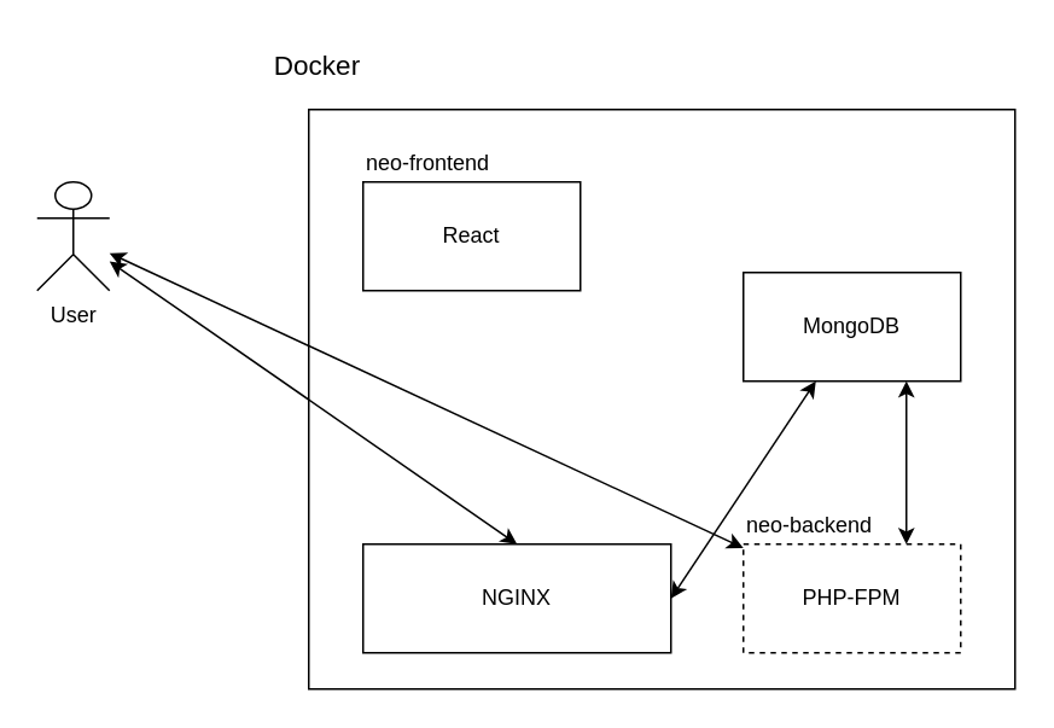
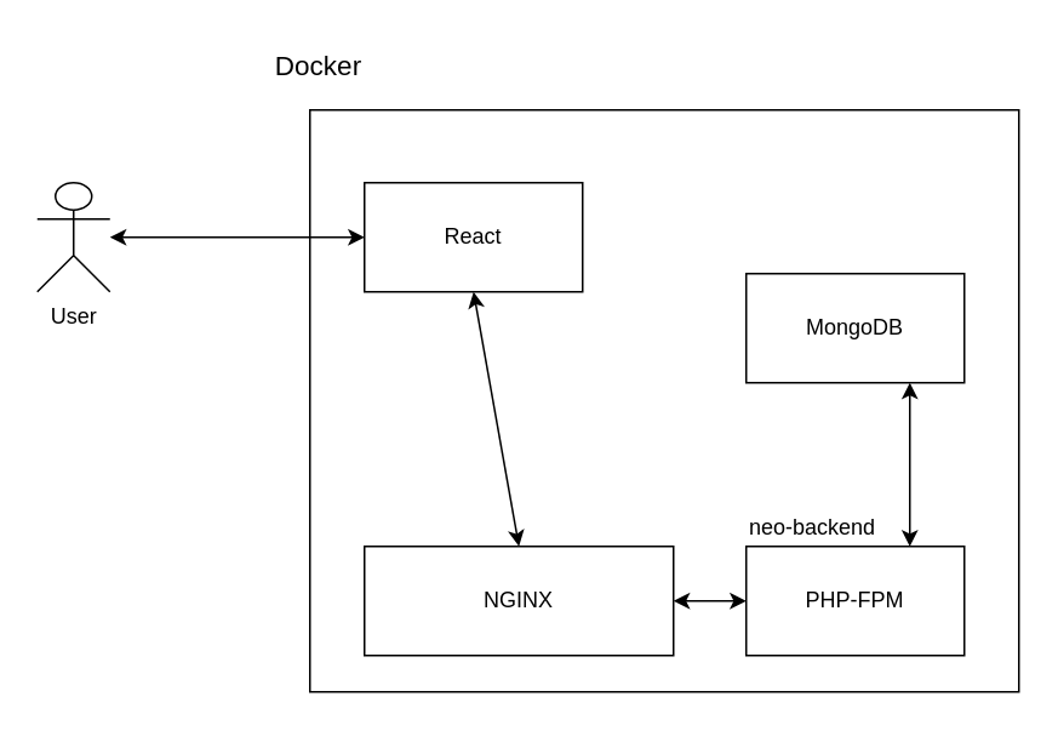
  <mxCell id="0" />
  <mxCell id="1" parent="0" />
  <mxCell id="2" value="" style="rounded=0;whiteSpace=wrap;html=1;" vertex="1" parent="1"><mxGeometry x="170" y="60" width="390" height="320" as="geometry" /></mxCell>
  <mxCell id="3" value="React" style="rounded=0;whiteSpace=wrap;html=1;" vertex="1" parent="1"><mxGeometry x="200" y="100" width="120" height="60" as="geometry" /></mxCell>
- <mxCell id="4" value="neo-frontend" style="text;html=1;strokeColor=none;fillColor=none;align=left;verticalAlign=middle;whiteSpace=wrap;rounded=0;" vertex="1" parent="1"><mxGeometry x="200" y="80" width="100" height="20" as="geometry" /></mxCell>
- <mxCell id="5" value="PHP-FPM" style="rounded=0;whiteSpace=wrap;html=1;dashed=1;" vertex="1" parent="1"><mxGeometry x="410" y="300" width="120" height="60" as="geometry" /></mxCell>
+ <mxCell id="5" value="PHP-FPM" style="rounded=0;whiteSpace=wrap;html=1;" vertex="1" parent="1"><mxGeometry x="410" y="300" width="120" height="60" as="geometry" /></mxCell>
  <mxCell id="6" value="neo-backend" style="text;html=1;strokeColor=none;fillColor=none;align=left;verticalAlign=middle;whiteSpace=wrap;rounded=0;" vertex="1" parent="1"><mxGeometry x="410" y="280" width="90" height="20" as="geometry" /></mxCell>
  <mxCell id="7" value="NGINX" style="rounded=0;whiteSpace=wrap;html=1;" vertex="1" parent="1"><mxGeometry x="200" y="300" width="170" height="60" as="geometry" /></mxCell>
- <mxCell id="8" value="" style="endArrow=classic;startArrow=classic;html=1;exitX=1;exitY=0.5;exitDx=0;exitDy=0;" edge="1" parent="1" source="7" target="11"><mxGeometry width="50" height="50" relative="1" as="geometry"><mxPoint x="370" y="200" as="sourcePoint" /><mxPoint x="420" y="150" as="targetPoint" /></mxGeometry></mxCell>
- <mxCell id="9" value="" style="endArrow=classic;startArrow=classic;html=1;exitX=0.5;exitY=0;exitDx=0;exitDy=0;" edge="1" parent="1" source="7" target="13"><mxGeometry width="50" height="50" relative="1" as="geometry"><mxPoint x="370" y="200" as="sourcePoint" /><mxPoint x="420" y="150" as="targetPoint" /></mxGeometry></mxCell>
+ <mxCell id="8" value="" style="endArrow=classic;startArrow=classic;html=1;entryX=0;entryY=0.5;entryDx=0;entryDy=0;exitX=1;exitY=0.5;exitDx=0;exitDy=0;" edge="1" parent="1" source="7" target="5"><mxGeometry width="50" height="50" relative="1" as="geometry"><mxPoint x="370" y="200" as="sourcePoint" /><mxPoint x="420" y="150" as="targetPoint" /></mxGeometry></mxCell>
+ <mxCell id="9" value="" style="endArrow=classic;startArrow=classic;html=1;exitX=0.5;exitY=0;exitDx=0;exitDy=0;entryX=0.5;entryY=1;entryDx=0;entryDy=0;" edge="1" parent="1" source="7" target="3"><mxGeometry width="50" height="50" relative="1" as="geometry"><mxPoint x="370" y="200" as="sourcePoint" /><mxPoint x="420" y="150" as="targetPoint" /></mxGeometry></mxCell>
  <mxCell id="10" value="&lt;font style=&quot;font-size: 15px&quot;&gt;Docker&lt;/font&gt;" style="text;html=1;strokeColor=none;fillColor=none;align=center;verticalAlign=middle;whiteSpace=wrap;rounded=0;" vertex="1" parent="1"><mxGeometry x="140" y="20" width="70" height="30" as="geometry" /></mxCell>
  <mxCell id="11" value="MongoDB" style="rounded=0;whiteSpace=wrap;html=1;" vertex="1" parent="1"><mxGeometry x="410" y="150" width="120" height="60" as="geometry" /></mxCell>
  <mxCell id="12" value="" style="endArrow=classic;startArrow=classic;html=1;exitX=0.75;exitY=0;exitDx=0;exitDy=0;entryX=0.75;entryY=1;entryDx=0;entryDy=0;" edge="1" parent="1" source="5" target="11"><mxGeometry width="50" height="50" relative="1" as="geometry"><mxPoint x="370" y="200" as="sourcePoint" /><mxPoint x="420" y="150" as="targetPoint" /></mxGeometry></mxCell>
  <mxCell id="13" value="User&lt;br&gt;" style="shape=umlActor;verticalLabelPosition=bottom;verticalAlign=top;html=1;outlineConnect=0;" vertex="1" parent="1"><mxGeometry x="20" y="100" width="40" height="60" as="geometry" /></mxCell>
- <mxCell id="14" value="" style="endArrow=classic;startArrow=classic;html=1;" edge="1" parent="1" source="13" target="5"><mxGeometry width="50" height="50" relative="1" as="geometry"><mxPoint x="210" y="200" as="sourcePoint" /><mxPoint x="260" y="150" as="targetPoint" /></mxGeometry></mxCell>
+ <mxCell id="14" value="" style="endArrow=classic;startArrow=classic;html=1;entryX=0;entryY=0.5;entryDx=0;entryDy=0;" edge="1" parent="1" source="13" target="3"><mxGeometry width="50" height="50" relative="1" as="geometry"><mxPoint x="210" y="200" as="sourcePoint" /><mxPoint x="260" y="150" as="targetPoint" /></mxGeometry></mxCell>
